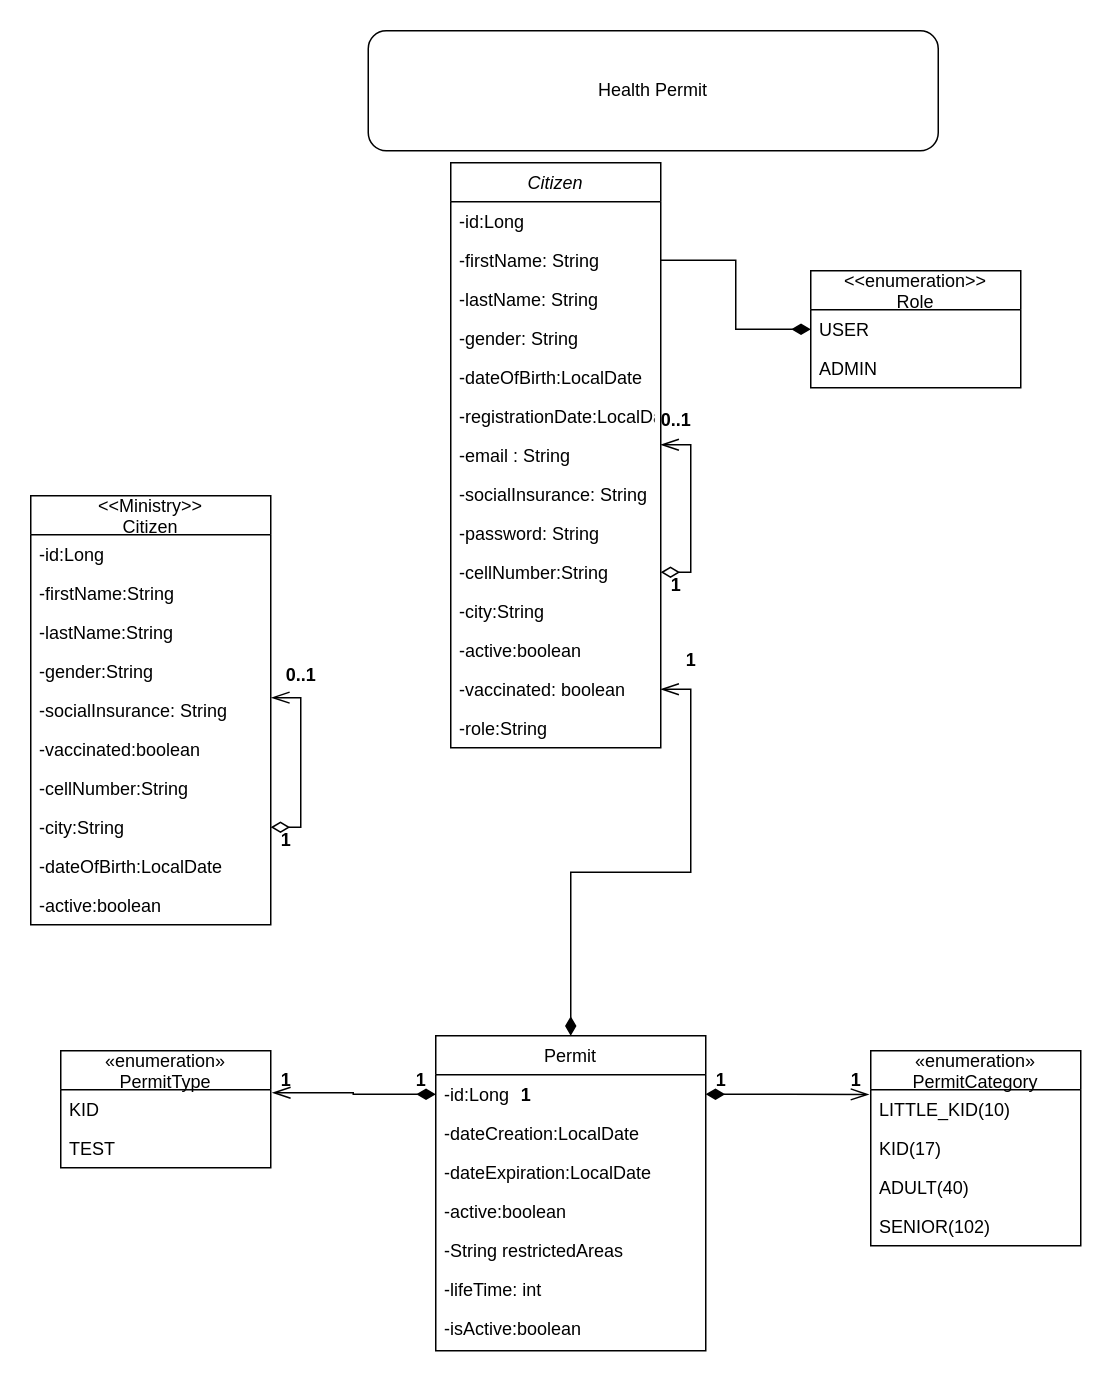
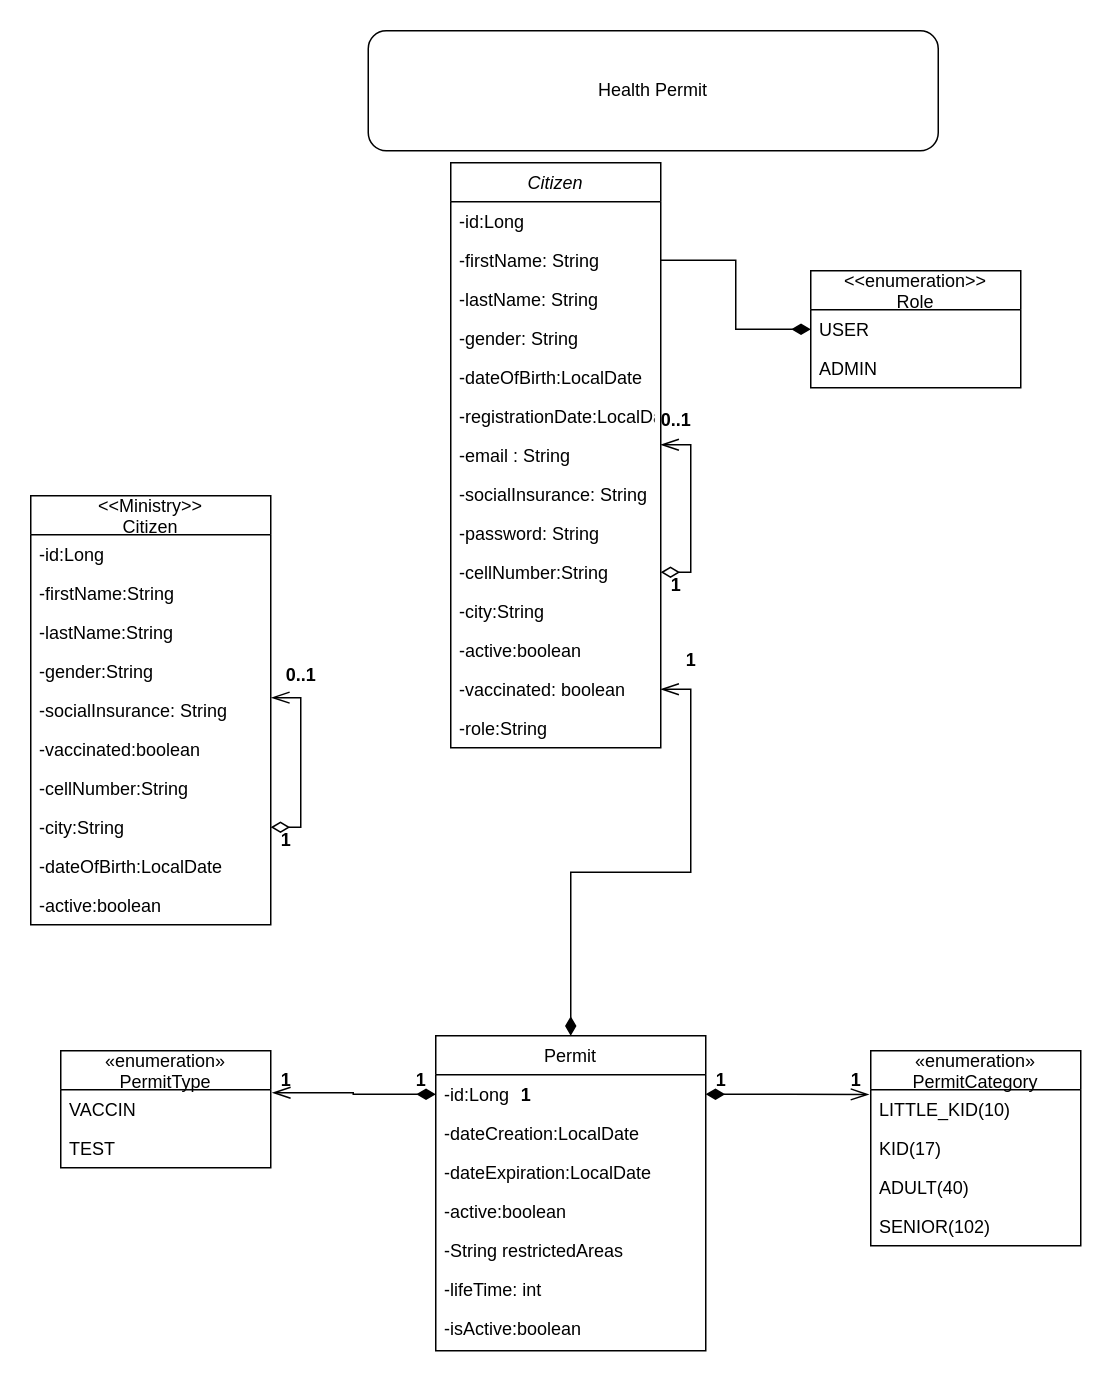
  <mxCell id="0" />
  <mxCell id="1" parent="0" />
  <mxCell id="2" value="Citizen&#10;" style="swimlane;fontStyle=2;align=center;verticalAlign=top;childLayout=stackLayout;horizontal=1;startSize=26;horizontalStack=0;resizeParent=1;resizeLast=0;collapsible=1;marginBottom=0;rounded=0;shadow=0;strokeWidth=1;" parent="1" vertex="1"><mxGeometry x="300" y="108" width="140" height="390" as="geometry"><mxRectangle x="230" y="140" width="160" height="26" as="alternateBounds" /></mxGeometry></mxCell>
  <mxCell id="3" value="-id:Long" style="text;align=left;verticalAlign=top;spacingLeft=4;spacingRight=4;overflow=hidden;rotatable=0;points=[[0,0.5],[1,0.5]];portConstraint=eastwest;" parent="2" vertex="1"><mxGeometry y="26" width="140" height="26" as="geometry" /></mxCell>
  <mxCell id="4" value="-firstName: String" style="text;align=left;verticalAlign=top;spacingLeft=4;spacingRight=4;overflow=hidden;rotatable=0;points=[[0,0.5],[1,0.5]];portConstraint=eastwest;" parent="2" vertex="1"><mxGeometry y="52" width="140" height="26" as="geometry" /></mxCell>
  <mxCell id="5" value="-lastName: String" style="text;align=left;verticalAlign=top;spacingLeft=4;spacingRight=4;overflow=hidden;rotatable=0;points=[[0,0.5],[1,0.5]];portConstraint=eastwest;rounded=0;shadow=0;html=0;" parent="2" vertex="1"><mxGeometry y="78" width="140" height="26" as="geometry" /></mxCell>
  <mxCell id="6" value="-gender: String" style="text;align=left;verticalAlign=top;spacingLeft=4;spacingRight=4;overflow=hidden;rotatable=0;points=[[0,0.5],[1,0.5]];portConstraint=eastwest;rounded=0;shadow=0;html=0;" parent="2" vertex="1"><mxGeometry y="104" width="140" height="26" as="geometry" /></mxCell>
  <mxCell id="7" value="-dateOfBirth:LocalDate" style="text;align=left;verticalAlign=top;spacingLeft=4;spacingRight=4;overflow=hidden;rotatable=0;points=[[0,0.5],[1,0.5]];portConstraint=eastwest;rounded=0;shadow=0;html=0;" parent="2" vertex="1"><mxGeometry y="130" width="140" height="26" as="geometry" /></mxCell>
  <mxCell id="8" value="-registrationDate:LocalDate" style="text;align=left;verticalAlign=top;spacingLeft=4;spacingRight=4;overflow=hidden;rotatable=0;points=[[0,0.5],[1,0.5]];portConstraint=eastwest;rounded=0;shadow=0;html=0;" parent="2" vertex="1"><mxGeometry y="156" width="140" height="26" as="geometry" /></mxCell>
  <mxCell id="9" value="-email : String" style="text;align=left;verticalAlign=top;spacingLeft=4;spacingRight=4;overflow=hidden;rotatable=0;points=[[0,0.5],[1,0.5]];portConstraint=eastwest;rounded=0;shadow=0;html=0;" parent="2" vertex="1"><mxGeometry y="182" width="140" height="26" as="geometry" /></mxCell>
  <mxCell id="10" value="-socialInsurance: String" style="text;align=left;verticalAlign=top;spacingLeft=4;spacingRight=4;overflow=hidden;rotatable=0;points=[[0,0.5],[1,0.5]];portConstraint=eastwest;rounded=0;shadow=0;html=0;" parent="2" vertex="1"><mxGeometry y="208" width="140" height="26" as="geometry" /></mxCell>
  <mxCell id="11" value="-password: String" style="text;align=left;verticalAlign=top;spacingLeft=4;spacingRight=4;overflow=hidden;rotatable=0;points=[[0,0.5],[1,0.5]];portConstraint=eastwest;rounded=0;shadow=0;html=0;" parent="2" vertex="1"><mxGeometry y="234" width="140" height="26" as="geometry" /></mxCell>
  <mxCell id="12" style="edgeStyle=orthogonalEdgeStyle;rounded=0;orthogonalLoop=1;jettySize=auto;html=1;exitX=1;exitY=0.5;exitDx=0;exitDy=0;entryX=1;entryY=0.231;entryDx=0;entryDy=0;entryPerimeter=0;endArrow=openThin;endFill=0;startArrow=diamondThin;startFill=0;endSize=10;startSize=10;" parent="2" source="13" target="9" edge="1"><mxGeometry relative="1" as="geometry" /></mxCell>
  <mxCell id="13" value="-cellNumber:String" style="text;align=left;verticalAlign=top;spacingLeft=4;spacingRight=4;overflow=hidden;rotatable=0;points=[[0,0.5],[1,0.5]];portConstraint=eastwest;rounded=0;shadow=0;html=0;" parent="2" vertex="1"><mxGeometry y="260" width="140" height="26" as="geometry" /></mxCell>
  <mxCell id="14" value="-city:String" style="text;align=left;verticalAlign=top;spacingLeft=4;spacingRight=4;overflow=hidden;rotatable=0;points=[[0,0.5],[1,0.5]];portConstraint=eastwest;rounded=0;shadow=0;html=0;" parent="2" vertex="1"><mxGeometry y="286" width="140" height="26" as="geometry" /></mxCell>
  <mxCell id="15" value="-active:boolean" style="text;align=left;verticalAlign=top;spacingLeft=4;spacingRight=4;overflow=hidden;rotatable=0;points=[[0,0.5],[1,0.5]];portConstraint=eastwest;rounded=0;shadow=0;html=0;" parent="2" vertex="1"><mxGeometry y="312" width="140" height="26" as="geometry" /></mxCell>
  <mxCell id="16" value="-vaccinated: boolean" style="text;align=left;verticalAlign=top;spacingLeft=4;spacingRight=4;overflow=hidden;rotatable=0;points=[[0,0.5],[1,0.5]];portConstraint=eastwest;rounded=0;shadow=0;html=0;" parent="2" vertex="1"><mxGeometry y="338" width="140" height="26" as="geometry" /></mxCell>
  <mxCell id="17" value="-role:String&#10;" style="text;align=left;verticalAlign=top;spacingLeft=4;spacingRight=4;overflow=hidden;rotatable=0;points=[[0,0.5],[1,0.5]];portConstraint=eastwest;rounded=0;shadow=0;html=0;" parent="2" vertex="1"><mxGeometry y="364" width="140" height="26" as="geometry" /></mxCell>
  <mxCell id="18" style="edgeStyle=orthogonalEdgeStyle;rounded=0;orthogonalLoop=1;jettySize=auto;html=1;exitX=0.5;exitY=0;exitDx=0;exitDy=0;entryX=1;entryY=0.5;entryDx=0;entryDy=0;endArrow=openThin;endFill=0;endSize=10;startArrow=diamondThin;startFill=1;startSize=10;" parent="1" source="19" target="16" edge="1"><mxGeometry relative="1" as="geometry" /></mxCell>
  <mxCell id="19" value="Permit&#10;" style="swimlane;fontStyle=0;align=center;verticalAlign=top;childLayout=stackLayout;horizontal=1;startSize=26;horizontalStack=0;resizeParent=1;resizeLast=0;collapsible=1;marginBottom=0;rounded=0;shadow=0;strokeWidth=1;" parent="1" vertex="1"><mxGeometry x="290" y="690" width="180" height="210" as="geometry"><mxRectangle x="550" y="140" width="160" height="26" as="alternateBounds" /></mxGeometry></mxCell>
  <mxCell id="20" value="-id:Long" style="text;align=left;verticalAlign=top;spacingLeft=4;spacingRight=4;overflow=hidden;rotatable=0;points=[[0,0.5],[1,0.5]];portConstraint=eastwest;" parent="19" vertex="1"><mxGeometry y="26" width="180" height="26" as="geometry" /></mxCell>
  <mxCell id="21" value="-dateCreation:LocalDate" style="text;align=left;verticalAlign=top;spacingLeft=4;spacingRight=4;overflow=hidden;rotatable=0;points=[[0,0.5],[1,0.5]];portConstraint=eastwest;" parent="19" vertex="1"><mxGeometry y="52" width="180" height="26" as="geometry" /></mxCell>
  <mxCell id="22" value="-dateExpiration:LocalDate" style="text;align=left;verticalAlign=top;spacingLeft=4;spacingRight=4;overflow=hidden;rotatable=0;points=[[0,0.5],[1,0.5]];portConstraint=eastwest;" parent="19" vertex="1"><mxGeometry y="78" width="180" height="26" as="geometry" /></mxCell>
  <mxCell id="23" value="-active:boolean" style="text;align=left;verticalAlign=top;spacingLeft=4;spacingRight=4;overflow=hidden;rotatable=0;points=[[0,0.5],[1,0.5]];portConstraint=eastwest;" parent="19" vertex="1"><mxGeometry y="104" width="180" height="26" as="geometry" /></mxCell>
  <mxCell id="24" value="-String restrictedAreas" style="text;align=left;verticalAlign=top;spacingLeft=4;spacingRight=4;overflow=hidden;rotatable=0;points=[[0,0.5],[1,0.5]];portConstraint=eastwest;rounded=0;shadow=0;html=0;" parent="19" vertex="1"><mxGeometry y="130" width="180" height="26" as="geometry" /></mxCell>
  <mxCell id="25" value="-lifeTime: int" style="text;align=left;verticalAlign=top;spacingLeft=4;spacingRight=4;overflow=hidden;rotatable=0;points=[[0,0.5],[1,0.5]];portConstraint=eastwest;rounded=0;shadow=0;html=0;" parent="19" vertex="1"><mxGeometry y="156" width="180" height="26" as="geometry" /></mxCell>
  <mxCell id="26" value="-isActive:boolean" style="text;align=left;verticalAlign=top;spacingLeft=4;spacingRight=4;overflow=hidden;rotatable=0;points=[[0,0.5],[1,0.5]];portConstraint=eastwest;rounded=0;shadow=0;html=0;" parent="19" vertex="1"><mxGeometry y="182" width="180" height="26" as="geometry" /></mxCell>
  <mxCell id="27" value="«enumeration»&#10;PermitCategory" style="swimlane;fontStyle=0;childLayout=stackLayout;horizontal=1;startSize=26;fillColor=none;horizontalStack=0;resizeParent=1;resizeParentMax=0;resizeLast=0;collapsible=1;marginBottom=0;" parent="1" vertex="1"><mxGeometry x="580" y="700" width="140" height="130" as="geometry" /></mxCell>
  <mxCell id="28" value="LITTLE_KID(10)" style="text;strokeColor=none;fillColor=none;align=left;verticalAlign=top;spacingLeft=4;spacingRight=4;overflow=hidden;rotatable=0;points=[[0,0.5],[1,0.5]];portConstraint=eastwest;" parent="27" vertex="1"><mxGeometry y="26" width="140" height="26" as="geometry" /></mxCell>
  <mxCell id="29" value="KID(17)" style="text;strokeColor=none;fillColor=none;align=left;verticalAlign=top;spacingLeft=4;spacingRight=4;overflow=hidden;rotatable=0;points=[[0,0.5],[1,0.5]];portConstraint=eastwest;" parent="27" vertex="1"><mxGeometry y="52" width="140" height="26" as="geometry" /></mxCell>
  <mxCell id="30" value="ADULT(40)" style="text;strokeColor=none;fillColor=none;align=left;verticalAlign=top;spacingLeft=4;spacingRight=4;overflow=hidden;rotatable=0;points=[[0,0.5],[1,0.5]];portConstraint=eastwest;" parent="27" vertex="1"><mxGeometry y="78" width="140" height="26" as="geometry" /></mxCell>
  <mxCell id="31" value="SENIOR(102)" style="text;strokeColor=none;fillColor=none;align=left;verticalAlign=top;spacingLeft=4;spacingRight=4;overflow=hidden;rotatable=0;points=[[0,0.5],[1,0.5]];portConstraint=eastwest;" parent="27" vertex="1"><mxGeometry y="104" width="140" height="26" as="geometry" /></mxCell>
  <mxCell id="32" value="&lt;b&gt;1&lt;/b&gt;" style="text;html=1;align=center;verticalAlign=middle;resizable=0;points=[];autosize=1;" parent="1" vertex="1"><mxGeometry x="470" y="710" width="20" height="20" as="geometry" /></mxCell>
  <mxCell id="33" value="&lt;b&gt;1&lt;/b&gt;" style="text;html=1;align=center;verticalAlign=middle;resizable=0;points=[];autosize=1;" parent="1" vertex="1"><mxGeometry x="560" y="710" width="20" height="20" as="geometry" /></mxCell>
  <mxCell id="34" value="&lt;b&gt;&lt;font style=&quot;font-size: 12px&quot;&gt;1&lt;/font&gt;&lt;/b&gt;" style="text;html=1;align=center;verticalAlign=middle;resizable=0;points=[];autosize=1;" parent="1" vertex="1"><mxGeometry x="340" y="720" width="20" height="20" as="geometry" /></mxCell>
  <mxCell id="35" value="&lt;b&gt;1&lt;/b&gt;" style="text;html=1;align=center;verticalAlign=middle;resizable=0;points=[];autosize=1;" parent="1" vertex="1"><mxGeometry x="450" y="430" width="20" height="20" as="geometry" /></mxCell>
  <mxCell id="36" value="Health Permit" style="rounded=1;whiteSpace=wrap;html=1;" parent="1" vertex="1"><mxGeometry x="245" y="20" width="380" height="80" as="geometry" /></mxCell>
  <mxCell id="37" value="&lt;&lt;Ministry&gt;&gt;&#10;Citizen" style="swimlane;fontStyle=0;childLayout=stackLayout;horizontal=1;startSize=26;fillColor=none;horizontalStack=0;resizeParent=1;resizeParentMax=0;resizeLast=0;collapsible=1;marginBottom=0;" parent="1" vertex="1"><mxGeometry x="20" y="330" width="160" height="286" as="geometry" /></mxCell>
  <mxCell id="38" value="-id:Long" style="text;strokeColor=none;fillColor=none;align=left;verticalAlign=top;spacingLeft=4;spacingRight=4;overflow=hidden;rotatable=0;points=[[0,0.5],[1,0.5]];portConstraint=eastwest;" parent="37" vertex="1"><mxGeometry y="26" width="160" height="26" as="geometry" /></mxCell>
  <mxCell id="39" value="-firstName:String" style="text;strokeColor=none;fillColor=none;align=left;verticalAlign=top;spacingLeft=4;spacingRight=4;overflow=hidden;rotatable=0;points=[[0,0.5],[1,0.5]];portConstraint=eastwest;" parent="37" vertex="1"><mxGeometry y="52" width="160" height="26" as="geometry" /></mxCell>
  <mxCell id="40" value="-lastName:String" style="text;strokeColor=none;fillColor=none;align=left;verticalAlign=top;spacingLeft=4;spacingRight=4;overflow=hidden;rotatable=0;points=[[0,0.5],[1,0.5]];portConstraint=eastwest;" parent="37" vertex="1"><mxGeometry y="78" width="160" height="26" as="geometry" /></mxCell>
  <mxCell id="41" value="-gender:String" style="text;strokeColor=none;fillColor=none;align=left;verticalAlign=top;spacingLeft=4;spacingRight=4;overflow=hidden;rotatable=0;points=[[0,0.5],[1,0.5]];portConstraint=eastwest;" vertex="1" parent="37"><mxGeometry y="104" width="160" height="26" as="geometry" /></mxCell>
  <mxCell id="42" value="-socialInsurance: String&#10;" style="text;strokeColor=none;fillColor=none;align=left;verticalAlign=top;spacingLeft=4;spacingRight=4;overflow=hidden;rotatable=0;points=[[0,0.5],[1,0.5]];portConstraint=eastwest;" parent="37" vertex="1"><mxGeometry y="130" width="160" height="26" as="geometry" /></mxCell>
  <mxCell id="43" value="-vaccinated:boolean" style="text;strokeColor=none;fillColor=none;align=left;verticalAlign=top;spacingLeft=4;spacingRight=4;overflow=hidden;rotatable=0;points=[[0,0.5],[1,0.5]];portConstraint=eastwest;" vertex="1" parent="37"><mxGeometry y="156" width="160" height="26" as="geometry" /></mxCell>
  <mxCell id="44" value="-cellNumber:String" style="text;strokeColor=none;fillColor=none;align=left;verticalAlign=top;spacingLeft=4;spacingRight=4;overflow=hidden;rotatable=0;points=[[0,0.5],[1,0.5]];portConstraint=eastwest;" parent="37" vertex="1"><mxGeometry y="182" width="160" height="26" as="geometry" /></mxCell>
  <mxCell id="45" style="edgeStyle=orthogonalEdgeStyle;rounded=0;orthogonalLoop=1;jettySize=auto;html=1;exitX=1;exitY=0.5;exitDx=0;exitDy=0;entryX=1.003;entryY=0.177;entryDx=0;entryDy=0;entryPerimeter=0;endArrow=openThin;endFill=0;startArrow=diamondThin;startFill=0;endSize=10;startSize=10;" edge="1" parent="37" source="46" target="42"><mxGeometry relative="1" as="geometry" /></mxCell>
  <mxCell id="46" value="-city:String" style="text;strokeColor=none;fillColor=none;align=left;verticalAlign=top;spacingLeft=4;spacingRight=4;overflow=hidden;rotatable=0;points=[[0,0.5],[1,0.5]];portConstraint=eastwest;" vertex="1" parent="37"><mxGeometry y="208" width="160" height="26" as="geometry" /></mxCell>
  <mxCell id="47" value="-dateOfBirth:LocalDate&#10;" style="text;strokeColor=none;fillColor=none;align=left;verticalAlign=top;spacingLeft=4;spacingRight=4;overflow=hidden;rotatable=0;points=[[0,0.5],[1,0.5]];portConstraint=eastwest;" vertex="1" parent="37"><mxGeometry y="234" width="160" height="26" as="geometry" /></mxCell>
  <mxCell id="48" value="-active:boolean" style="text;strokeColor=none;fillColor=none;align=left;verticalAlign=top;spacingLeft=4;spacingRight=4;overflow=hidden;rotatable=0;points=[[0,0.5],[1,0.5]];portConstraint=eastwest;" parent="37" vertex="1"><mxGeometry y="260" width="160" height="26" as="geometry" /></mxCell>
  <mxCell id="49" value="«enumeration»&#10;PermitType" style="swimlane;fontStyle=0;childLayout=stackLayout;horizontal=1;startSize=26;fillColor=none;horizontalStack=0;resizeParent=1;resizeParentMax=0;resizeLast=0;collapsible=1;marginBottom=0;" parent="1" vertex="1"><mxGeometry x="40" y="700" width="140" height="78" as="geometry" /></mxCell>
- <mxCell id="50" value="KID" style="text;strokeColor=none;fillColor=none;align=left;verticalAlign=top;spacingLeft=4;spacingRight=4;overflow=hidden;rotatable=0;points=[[0,0.5],[1,0.5]];portConstraint=eastwest;" parent="49" vertex="1"><mxGeometry y="26" width="140" height="26" as="geometry" /></mxCell>
+ <mxCell id="50" value="VACCIN" style="text;strokeColor=none;fillColor=none;align=left;verticalAlign=top;spacingLeft=4;spacingRight=4;overflow=hidden;rotatable=0;points=[[0,0.5],[1,0.5]];portConstraint=eastwest;" parent="49" vertex="1"><mxGeometry y="26" width="140" height="26" as="geometry" /></mxCell>
  <mxCell id="51" value="TEST&#10;" style="text;strokeColor=none;fillColor=none;align=left;verticalAlign=top;spacingLeft=4;spacingRight=4;overflow=hidden;rotatable=0;points=[[0,0.5],[1,0.5]];portConstraint=eastwest;" parent="49" vertex="1"><mxGeometry y="52" width="140" height="26" as="geometry" /></mxCell>
  <mxCell id="52" value="&lt;b&gt;1&lt;/b&gt;" style="text;html=1;align=center;verticalAlign=middle;resizable=0;points=[];autosize=1;" parent="1" vertex="1"><mxGeometry x="270" y="710" width="20" height="20" as="geometry" /></mxCell>
  <mxCell id="53" value="&lt;b&gt;1&lt;/b&gt;" style="text;html=1;align=center;verticalAlign=middle;resizable=0;points=[];autosize=1;" parent="1" vertex="1"><mxGeometry x="440" y="380" width="20" height="20" as="geometry" /></mxCell>
  <mxCell id="54" value="&lt;b&gt;0..1&lt;/b&gt;" style="text;html=1;align=center;verticalAlign=middle;resizable=0;points=[];autosize=1;" parent="1" vertex="1"><mxGeometry x="430" y="270" width="40" height="20" as="geometry" /></mxCell>
  <mxCell id="55" style="edgeStyle=orthogonalEdgeStyle;rounded=0;orthogonalLoop=1;jettySize=auto;html=1;exitX=0;exitY=0.5;exitDx=0;exitDy=0;entryX=1.008;entryY=0.075;entryDx=0;entryDy=0;entryPerimeter=0;startArrow=diamondThin;startFill=1;startSize=10;endArrow=openThin;endFill=0;endSize=10;" parent="1" source="20" target="50" edge="1"><mxGeometry relative="1" as="geometry" /></mxCell>
  <mxCell id="56" style="edgeStyle=orthogonalEdgeStyle;rounded=0;orthogonalLoop=1;jettySize=auto;html=1;exitX=1;exitY=0.5;exitDx=0;exitDy=0;entryX=-0.009;entryY=0.12;entryDx=0;entryDy=0;entryPerimeter=0;startArrow=diamondThin;startFill=1;startSize=10;endArrow=openThin;endFill=0;endSize=10;" parent="1" source="20" target="28" edge="1"><mxGeometry relative="1" as="geometry" /></mxCell>
  <mxCell id="57" value="&lt;b&gt;1&lt;/b&gt;" style="text;html=1;align=center;verticalAlign=middle;resizable=0;points=[];autosize=1;" parent="1" vertex="1"><mxGeometry x="180" y="710" width="20" height="20" as="geometry" /></mxCell>
  <mxCell id="58" value="&lt;&lt;enumeration&gt;&gt;&#10;Role" style="swimlane;fontStyle=0;childLayout=stackLayout;horizontal=1;startSize=26;fillColor=none;horizontalStack=0;resizeParent=1;resizeParentMax=0;resizeLast=0;collapsible=1;marginBottom=0;" parent="1" vertex="1"><mxGeometry x="540" y="180" width="140" height="78" as="geometry" /></mxCell>
  <mxCell id="59" value="USER" style="text;strokeColor=none;fillColor=none;align=left;verticalAlign=top;spacingLeft=4;spacingRight=4;overflow=hidden;rotatable=0;points=[[0,0.5],[1,0.5]];portConstraint=eastwest;" parent="58" vertex="1"><mxGeometry y="26" width="140" height="26" as="geometry" /></mxCell>
  <mxCell id="60" value="ADMIN" style="text;strokeColor=none;fillColor=none;align=left;verticalAlign=top;spacingLeft=4;spacingRight=4;overflow=hidden;rotatable=0;points=[[0,0.5],[1,0.5]];portConstraint=eastwest;" parent="58" vertex="1"><mxGeometry y="52" width="140" height="26" as="geometry" /></mxCell>
  <mxCell id="61" style="edgeStyle=orthogonalEdgeStyle;rounded=0;orthogonalLoop=1;jettySize=auto;html=1;exitX=1;exitY=0.5;exitDx=0;exitDy=0;entryX=0;entryY=0.5;entryDx=0;entryDy=0;endArrow=diamondThin;endFill=1;endSize=10;" parent="1" source="4" target="59" edge="1"><mxGeometry relative="1" as="geometry" /></mxCell>
  <mxCell id="62" value="&lt;b&gt;0..1&lt;/b&gt;" style="text;html=1;align=center;verticalAlign=middle;resizable=0;points=[];autosize=1;" vertex="1" parent="1"><mxGeometry x="180" y="440" width="40" height="20" as="geometry" /></mxCell>
  <mxCell id="63" value="&lt;b&gt;1&lt;/b&gt;" style="text;html=1;align=center;verticalAlign=middle;resizable=0;points=[];autosize=1;" vertex="1" parent="1"><mxGeometry x="180" y="550" width="20" height="20" as="geometry" /></mxCell>
